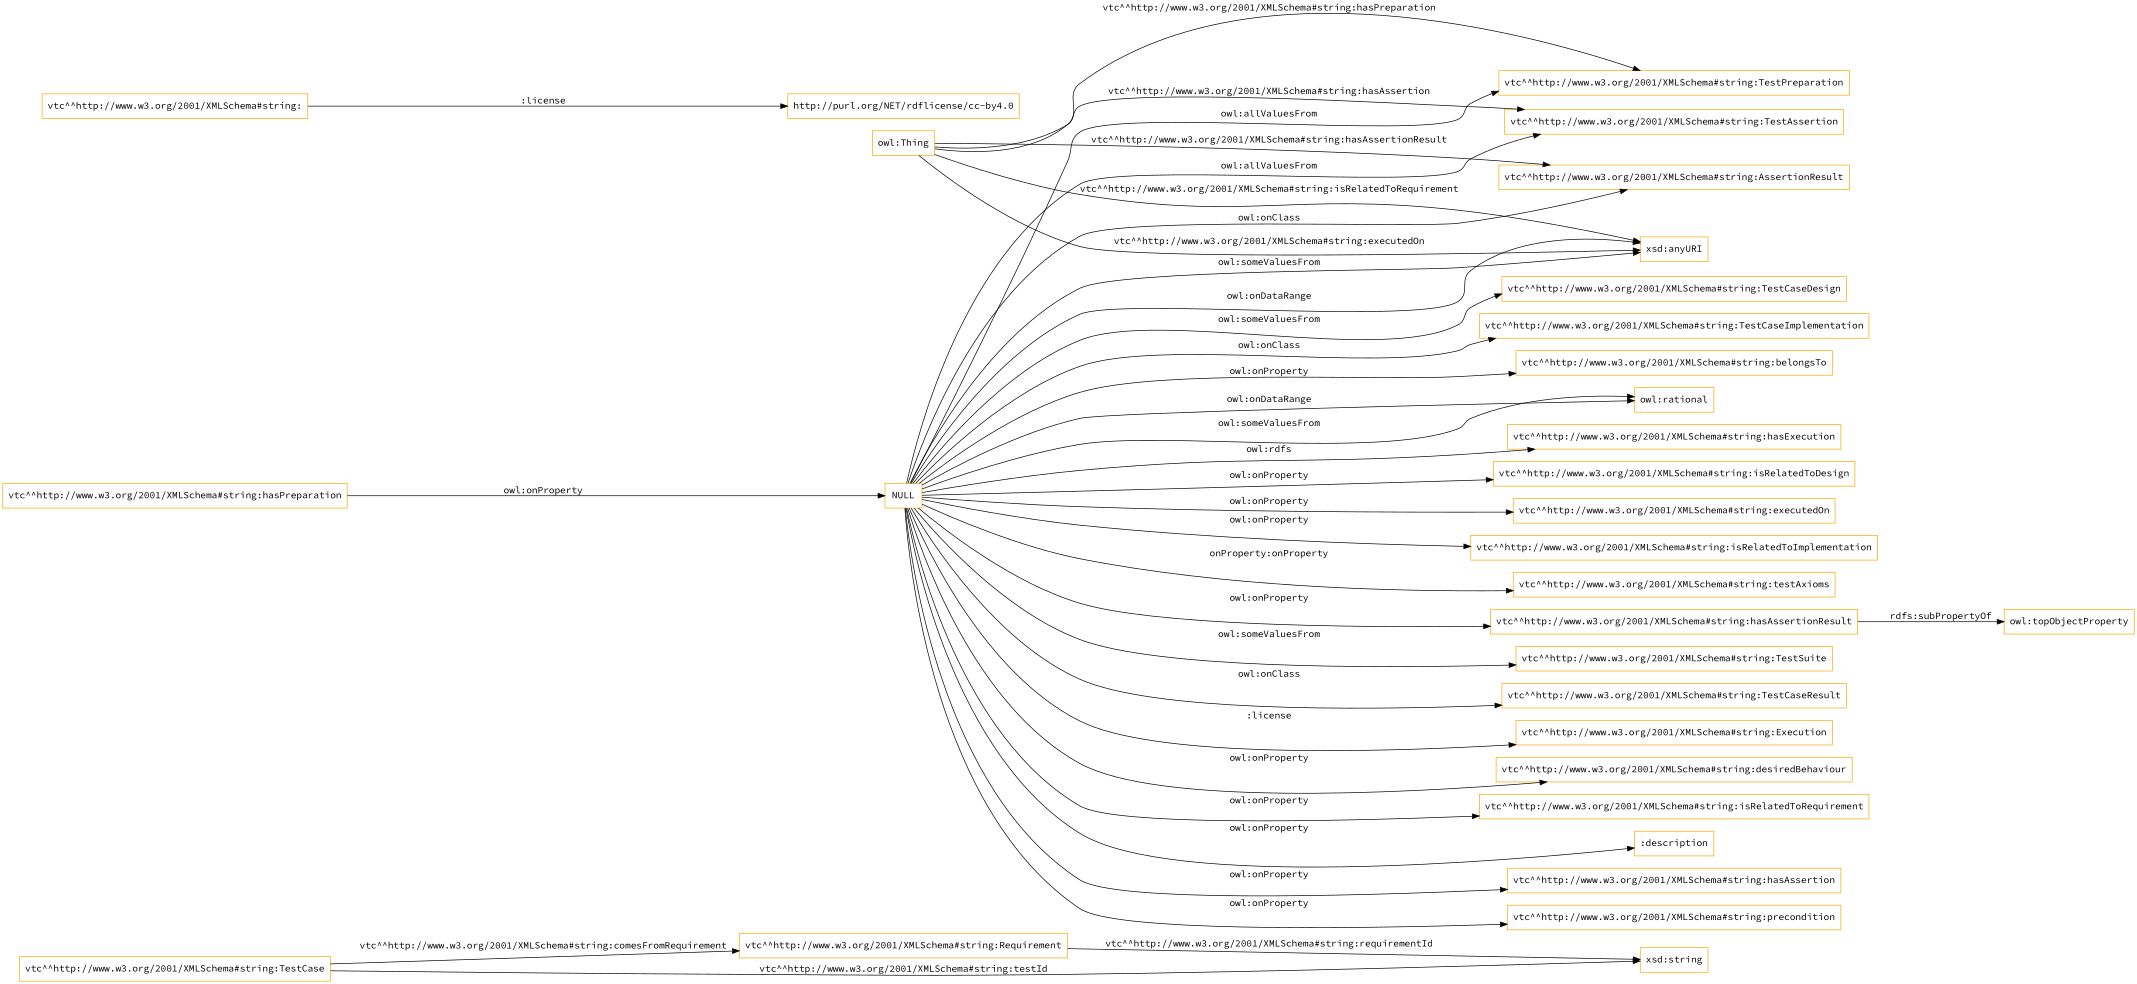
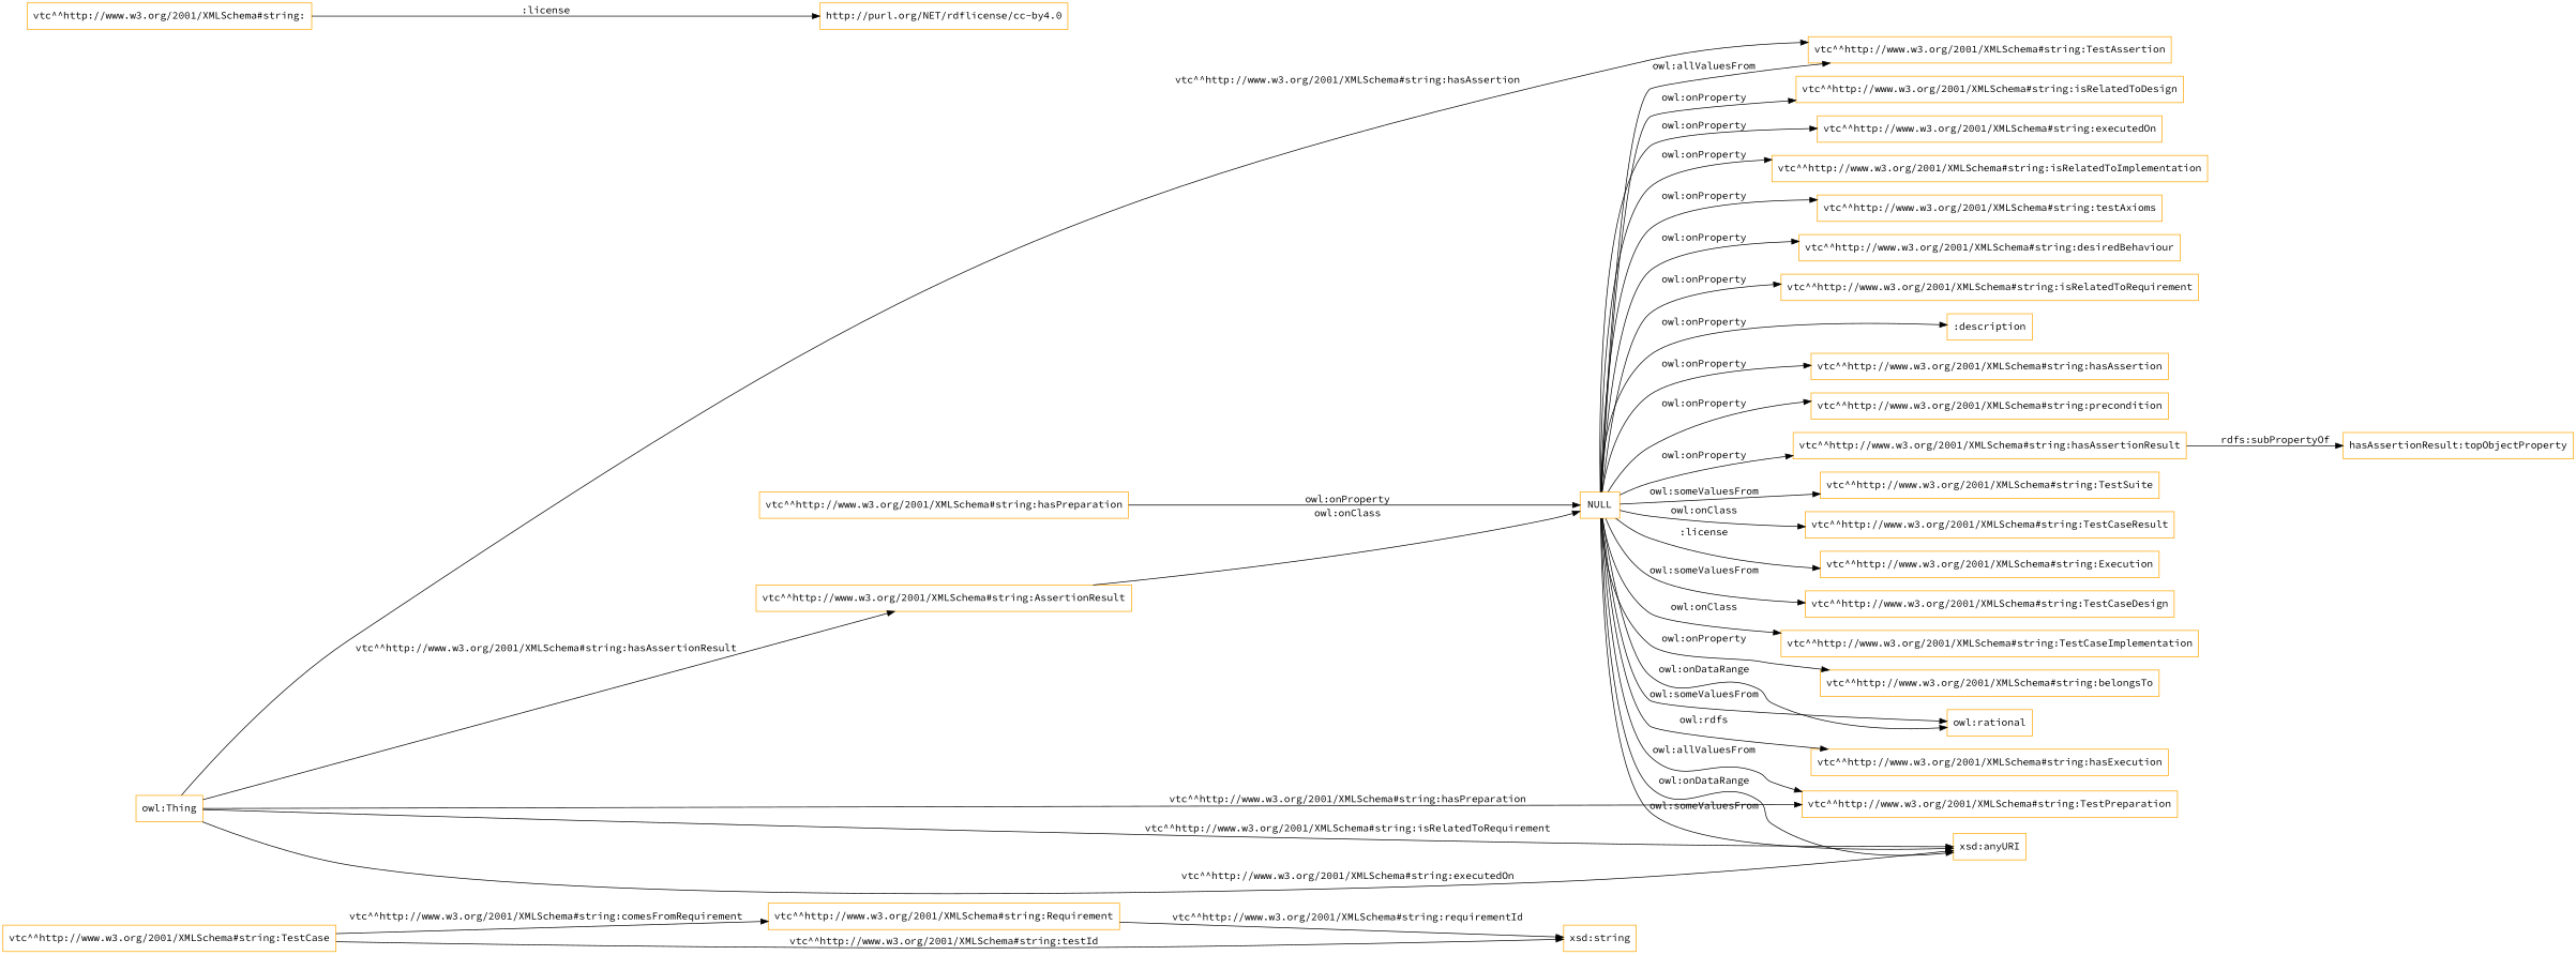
  digraph {
    fontname="Source Code Pro"
    rankdir=LR
    node [color=orange fontname="Source Code Pro" shape=rectangle]
    edge [fontname="Source Code Pro"]
    "vtc^^http://www.w3.org/2001/XMLSchema#string:Requirement"
    "xsd:string"
    "vtc^^http://www.w3.org/2001/XMLSchema#string:TestCase"
    "vtc^^http://www.w3.org/2001/XMLSchema#string:hasAssertionResult"
-   "owl:topObjectProperty"
+   "owl:topObjectProperty" [label="hasAssertionResult:topObjectProperty"]
    NULL
    "vtc^^http://www.w3.org/2001/XMLSchema#string:TestSuite"
    "vtc^^http://www.w3.org/2001/XMLSchema#string:TestCaseResult"
    "vtc^^http://www.w3.org/2001/XMLSchema#string:Execution"
    "vtc^^http://www.w3.org/2001/XMLSchema#string:TestAssertion"
    "vtc^^http://www.w3.org/2001/XMLSchema#string:TestPreparation"
    "vtc^^http://www.w3.org/2001/XMLSchema#string:AssertionResult"
    "vtc^^http://www.w3.org/2001/XMLSchema#string:TestCaseDesign"
    "vtc^^http://www.w3.org/2001/XMLSchema#string:TestCaseImplementation"
    "vtc^^http://www.w3.org/2001/XMLSchema#string:belongsTo"
    "owl:rational"
    "xsd:anyURI"
    "vtc^^http://www.w3.org/2001/XMLSchema#string:hasExecution"
    "vtc^^http://www.w3.org/2001/XMLSchema#string:isRelatedToDesign"
    "vtc^^http://www.w3.org/2001/XMLSchema#string:executedOn"
    "vtc^^http://www.w3.org/2001/XMLSchema#string:isRelatedToImplementation"
    "vtc^^http://www.w3.org/2001/XMLSchema#string:testAxioms"
    "vtc^^http://www.w3.org/2001/XMLSchema#string:desiredBehaviour"
    "vtc^^http://www.w3.org/2001/XMLSchema#string:isRelatedToRequirement"
    ":description"
    "vtc^^http://www.w3.org/2001/XMLSchema#string:hasAssertion"
    "vtc^^http://www.w3.org/2001/XMLSchema#string:precondition"
    "vtc^^http://www.w3.org/2001/XMLSchema#string:hasPreparation"
    "vtc^^http://www.w3.org/2001/XMLSchema#string:"
    "http://purl.org/NET/rdflicense/cc-by4.0"
    "owl:Thing"
    "vtc^^http://www.w3.org/2001/XMLSchema#string:Requirement" -> "xsd:string" [label="vtc^^http://www.w3.org/2001/XMLSchema#string:requirementId"]
    "vtc^^http://www.w3.org/2001/XMLSchema#string:TestCase" -> "vtc^^http://www.w3.org/2001/XMLSchema#string:Requirement" [label="vtc^^http://www.w3.org/2001/XMLSchema#string:comesFromRequirement"]
    "vtc^^http://www.w3.org/2001/XMLSchema#string:TestCase" -> "xsd:string" [label="vtc^^http://www.w3.org/2001/XMLSchema#string:testId"]
    "vtc^^http://www.w3.org/2001/XMLSchema#string:hasAssertionResult" -> "owl:topObjectProperty" [label="rdfs:subPropertyOf"]
    NULL -> "vtc^^http://www.w3.org/2001/XMLSchema#string:hasAssertionResult" [label="owl:onProperty"]
    NULL -> "vtc^^http://www.w3.org/2001/XMLSchema#string:TestSuite" [label="owl:someValuesFrom"]
    NULL -> "vtc^^http://www.w3.org/2001/XMLSchema#string:TestCaseResult" [label="owl:onClass"]
    NULL -> "vtc^^http://www.w3.org/2001/XMLSchema#string:Execution" [label=":license"]
    NULL -> "vtc^^http://www.w3.org/2001/XMLSchema#string:TestAssertion" [label="owl:allValuesFrom"]
    NULL -> "vtc^^http://www.w3.org/2001/XMLSchema#string:TestPreparation" [label="owl:allValuesFrom"]
-   NULL -> "vtc^^http://www.w3.org/2001/XMLSchema#string:AssertionResult" [label="owl:onClass"]
+   "vtc^^http://www.w3.org/2001/XMLSchema#string:AssertionResult" -> NULL [label="owl:onClass"]
    NULL -> "vtc^^http://www.w3.org/2001/XMLSchema#string:TestCaseDesign" [label="owl:someValuesFrom"]
    NULL -> "vtc^^http://www.w3.org/2001/XMLSchema#string:TestCaseImplementation" [label="owl:onClass"]
    NULL -> "vtc^^http://www.w3.org/2001/XMLSchema#string:belongsTo" [label="owl:onProperty"]
    NULL -> "owl:rational" [label="owl:someValuesFrom"]
    NULL -> "owl:rational" [label="owl:onDataRange"]
    NULL -> "xsd:anyURI" [label="owl:someValuesFrom"]
    NULL -> "xsd:anyURI" [label="owl:onDataRange"]
    NULL -> "vtc^^http://www.w3.org/2001/XMLSchema#string:hasExecution" [label="owl:rdfs"]
    NULL -> "vtc^^http://www.w3.org/2001/XMLSchema#string:isRelatedToDesign" [label="owl:onProperty"]
    NULL -> "vtc^^http://www.w3.org/2001/XMLSchema#string:executedOn" [label="owl:onProperty"]
    NULL -> "vtc^^http://www.w3.org/2001/XMLSchema#string:isRelatedToImplementation" [label="owl:onProperty"]
-   NULL -> "vtc^^http://www.w3.org/2001/XMLSchema#string:testAxioms" [label="onProperty:onProperty"]
+   NULL -> "vtc^^http://www.w3.org/2001/XMLSchema#string:testAxioms" [label="owl:onProperty"]
    NULL -> "vtc^^http://www.w3.org/2001/XMLSchema#string:desiredBehaviour" [label="owl:onProperty"]
    NULL -> "vtc^^http://www.w3.org/2001/XMLSchema#string:isRelatedToRequirement" [label="owl:onProperty"]
    NULL -> ":description" [label="owl:onProperty"]
    NULL -> "vtc^^http://www.w3.org/2001/XMLSchema#string:hasAssertion" [label="owl:onProperty"]
    NULL -> "vtc^^http://www.w3.org/2001/XMLSchema#string:precondition" [label="owl:onProperty"]
    "vtc^^http://www.w3.org/2001/XMLSchema#string:hasPreparation" -> NULL [label="owl:onProperty"]
    "vtc^^http://www.w3.org/2001/XMLSchema#string:" -> "http://purl.org/NET/rdflicense/cc-by4.0" [label=":license"]
    "owl:Thing" -> "vtc^^http://www.w3.org/2001/XMLSchema#string:TestAssertion" [label="vtc^^http://www.w3.org/2001/XMLSchema#string:hasAssertion"]
    "owl:Thing" -> "vtc^^http://www.w3.org/2001/XMLSchema#string:TestPreparation" [label="vtc^^http://www.w3.org/2001/XMLSchema#string:hasPreparation"]
    "owl:Thing" -> "vtc^^http://www.w3.org/2001/XMLSchema#string:AssertionResult" [label="vtc^^http://www.w3.org/2001/XMLSchema#string:hasAssertionResult"]
    "owl:Thing" -> "xsd:anyURI" [label="vtc^^http://www.w3.org/2001/XMLSchema#string:executedOn"]
    "owl:Thing" -> "xsd:anyURI" [label="vtc^^http://www.w3.org/2001/XMLSchema#string:isRelatedToRequirement"]
  }
